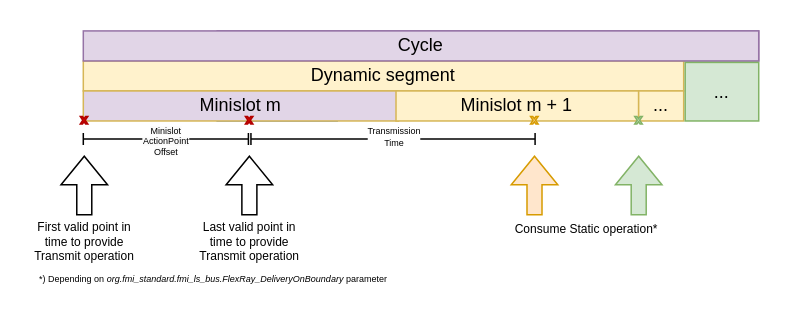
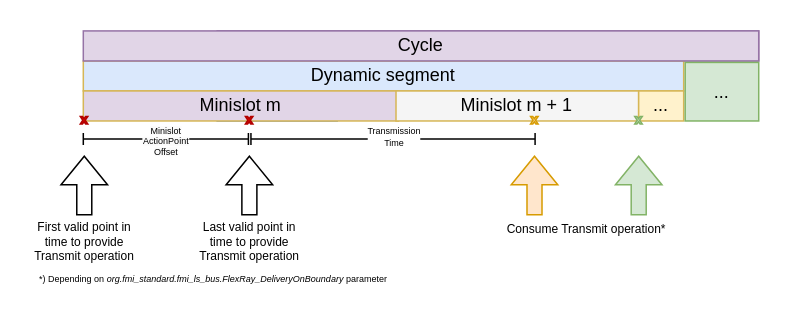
  <mxCell id="0" />
  <mxCell id="1" parent="0" />
  <mxCell id="2" value="&lt;br&gt;&lt;span style=&quot;color: rgb(0, 0, 0); font-family: Helvetica; font-size: 6px; font-style: normal; font-variant-ligatures: normal; font-variant-caps: normal; font-weight: 400; letter-spacing: normal; orphans: 2; text-align: center; text-indent: 0px; text-transform: none; widows: 2; word-spacing: 0px; -webkit-text-stroke-width: 0px; white-space: normal; background-color: rgb(251, 251, 251); text-decoration-thickness: initial; text-decoration-style: initial; text-decoration-color: initial; float: none; display: inline !important;&quot;&gt;Minislot ActionPoint Offset&lt;/span&gt;&lt;div&gt;&lt;br/&gt;&lt;/div&gt;" style="endArrow=baseDash;startArrow=baseDash;html=1;rounded=0;fontSize=6;spacingTop=4;startFill=0;endFill=0;" parent="1" edge="1"><mxGeometry x="0.002" width="50" height="50" relative="1" as="geometry"><mxPoint x="55" y="92" as="sourcePoint" /><mxPoint x="165" y="92" as="targetPoint" /><mxPoint as="offset" /></mxGeometry></mxCell>
  <mxCell id="3" value="Static segment" style="rounded=0;whiteSpace=wrap;html=1;fillColor=#dae8fc;strokeColor=#6c8ebf;" parent="1" vertex="1"><mxGeometry x="144.17" y="40" width="240" height="20" as="geometry" /></mxCell>
  <mxCell id="4" value="1" style="rounded=0;whiteSpace=wrap;html=1;fillColor=#dae8fc;strokeColor=#6c8ebf;" parent="1" vertex="1"><mxGeometry x="144.17" y="60" width="80" height="20" as="geometry" /></mxCell>
  <mxCell id="5" value="Cycle" style="rounded=0;whiteSpace=wrap;html=1;fillColor=#e1d5e7;strokeColor=#9673a6;" parent="1" vertex="1"><mxGeometry x="144.17" y="20" width="360.83" height="20" as="geometry" /></mxCell>
- <mxCell id="6" value="Dynamic segment" style="rounded=0;whiteSpace=wrap;html=1;fillColor=#fff2cc;strokeColor=#d6b656;" parent="1" vertex="1"><mxGeometry x="55" y="40" width="400" height="20" as="geometry" /></mxCell>
+ <mxCell id="6" value="Dynamic segment" style="rounded=0;whiteSpace=wrap;html=1;fillColor=#dae8fc;strokeColor=#d6b656;" parent="1" vertex="1"><mxGeometry x="55" y="40" width="400" height="20" as="geometry" /></mxCell>
  <mxCell id="7" value="Minislot m" style="rounded=0;whiteSpace=wrap;html=1;fillColor=#e1d5e7;strokeColor=#d6b656;" parent="1" vertex="1"><mxGeometry x="55" y="60" width="210" height="20" as="geometry" /></mxCell>
- <mxCell id="8" value="Minislot m + 1" style="rounded=0;whiteSpace=wrap;html=1;fillColor=#fff2cc;strokeColor=#d6b656;" parent="1" vertex="1"><mxGeometry x="263.34" y="60" width="161.66" height="20" as="geometry" /></mxCell>
+ <mxCell id="8" value="Minislot m + 1" style="rounded=0;whiteSpace=wrap;html=1;fillColor=#f5f5f5;strokeColor=#d6b656;" parent="1" vertex="1"><mxGeometry x="263.34" y="60" width="161.66" height="20" as="geometry" /></mxCell>
  <mxCell id="9" value="..." style="rounded=0;whiteSpace=wrap;html=1;fillColor=#fff2cc;strokeColor=#d6b656;" parent="1" vertex="1"><mxGeometry x="425" y="60" width="30" height="20" as="geometry" /></mxCell>
  <mxCell id="10" value="Cycle" style="rounded=0;whiteSpace=wrap;html=1;fillColor=#e1d5e7;strokeColor=#9673a6;" parent="1" vertex="1"><mxGeometry x="55" y="20" width="450" height="20" as="geometry" /></mxCell>
  <mxCell id="11" value="Last valid point in time to provide Transmit operation" style="text;html=1;strokeColor=none;fillColor=none;align=center;verticalAlign=middle;whiteSpace=wrap;rounded=0;fontSize=8;" parent="1" vertex="1"><mxGeometry x="130" y="146" width="72.09" height="30" as="geometry" /></mxCell>
  <mxCell id="12" value="" style="shape=flexArrow;endArrow=classic;html=1;rounded=0;fillColor=default;" parent="1" edge="1"><mxGeometry width="50" height="50" relative="1" as="geometry"><mxPoint x="165.65" y="143" as="sourcePoint" /><mxPoint x="165.65" y="103" as="targetPoint" /></mxGeometry></mxCell>
  <mxCell id="13" value="" style="shape=flexArrow;endArrow=classic;html=1;rounded=0;fillColor=#ffe6cc;strokeColor=#d79b00;" parent="1" edge="1"><mxGeometry width="50" height="50" relative="1" as="geometry"><mxPoint x="355.61" y="143" as="sourcePoint" /><mxPoint x="355.61" y="103" as="targetPoint" /></mxGeometry></mxCell>
- <mxCell id="14" value="Consume Static operation*" style="text;html=1;strokeColor=none;fillColor=none;align=center;verticalAlign=middle;whiteSpace=wrap;rounded=0;fontSize=8;" parent="1" vertex="1"><mxGeometry x="329.35" y="137" width="122.65" height="30" as="geometry" /></mxCell>
+ <mxCell id="14" value="Consume Transmit operation*" style="text;html=1;strokeColor=none;fillColor=none;align=center;verticalAlign=middle;whiteSpace=wrap;rounded=0;fontSize=8;" parent="1" vertex="1"><mxGeometry x="329.35" y="137" width="122.65" height="30" as="geometry" /></mxCell>
  <mxCell id="15" value="..." style="rounded=0;whiteSpace=wrap;html=1;fillColor=#d5e8d4;strokeColor=#82b366;spacingLeft=0;" parent="1" vertex="1"><mxGeometry x="456" y="41" width="49" height="39" as="geometry" /></mxCell>
  <mxCell id="16" value="Transmission&lt;br&gt;Time" style="endArrow=baseDash;startArrow=baseDash;html=1;rounded=0;fontSize=6;spacingTop=-2;startFill=0;endFill=0;exitX=0.5;exitY=1;exitDx=0;exitDy=0;" parent="1" edge="1"><mxGeometry width="50" height="50" relative="1" as="geometry"><mxPoint x="166.695" y="92" as="sourcePoint" /><mxPoint x="356" y="92" as="targetPoint" /></mxGeometry></mxCell>
  <mxCell id="17" value="" style="verticalLabelPosition=bottom;verticalAlign=top;html=1;shape=mxgraph.basic.x;fillColor=#ffe6cc;strokeColor=#d79b00;" parent="1" vertex="1"><mxGeometry x="353" y="77" width="5" height="5" as="geometry" /></mxCell>
  <mxCell id="18" value="First valid point in time to provide Transmit operation" style="text;html=1;strokeColor=none;fillColor=none;align=center;verticalAlign=middle;whiteSpace=wrap;rounded=0;fontSize=8;" parent="1" vertex="1"><mxGeometry x="20" y="146" width="72.09" height="30" as="geometry" /></mxCell>
  <mxCell id="19" value="" style="shape=flexArrow;endArrow=classic;html=1;rounded=0;fillColor=default;" parent="1" edge="1"><mxGeometry width="50" height="50" relative="1" as="geometry"><mxPoint x="55.65" y="143" as="sourcePoint" /><mxPoint x="55.65" y="103" as="targetPoint" /></mxGeometry></mxCell>
  <mxCell id="20" value="" style="verticalLabelPosition=bottom;verticalAlign=top;html=1;shape=mxgraph.basic.x;fillColor=#e51400;fontColor=#ffffff;strokeColor=#B20000;" parent="1" vertex="1"><mxGeometry x="163" y="77" width="5" height="5" as="geometry" /></mxCell>
  <mxCell id="21" value="" style="verticalLabelPosition=bottom;verticalAlign=top;html=1;shape=mxgraph.basic.x;fillColor=#e51400;fontColor=#ffffff;strokeColor=#B20000;" parent="1" vertex="1"><mxGeometry x="53" y="77" width="5" height="5" as="geometry" /></mxCell>
  <mxCell id="22" value="*) Depending on&amp;nbsp;&lt;i style=&quot;font-size: 6px;&quot;&gt;org.fmi_standard.fmi_ls_bus.FlexRay_DeliveryOnBoundary&lt;/i&gt; parameter" style="text;html=1;align=left;verticalAlign=middle;whiteSpace=wrap;rounded=0;fontSize=6;" vertex="1" parent="1"><mxGeometry x="24" y="181" width="321" height="10" as="geometry" /></mxCell>
  <mxCell id="23" value="" style="verticalLabelPosition=bottom;verticalAlign=top;html=1;shape=mxgraph.basic.x;fillColor=#d5e8d4;strokeColor=#82b366;" vertex="1" parent="1"><mxGeometry x="422.4" y="77" width="5" height="5" as="geometry" /></mxCell>
  <mxCell id="24" value="" style="shape=flexArrow;endArrow=classic;html=1;rounded=0;fillColor=#d5e8d4;strokeColor=#82b366;" edge="1" parent="1"><mxGeometry width="50" height="50" relative="1" as="geometry"><mxPoint x="425.03" y="143" as="sourcePoint" /><mxPoint x="425.03" y="103" as="targetPoint" /></mxGeometry></mxCell>
